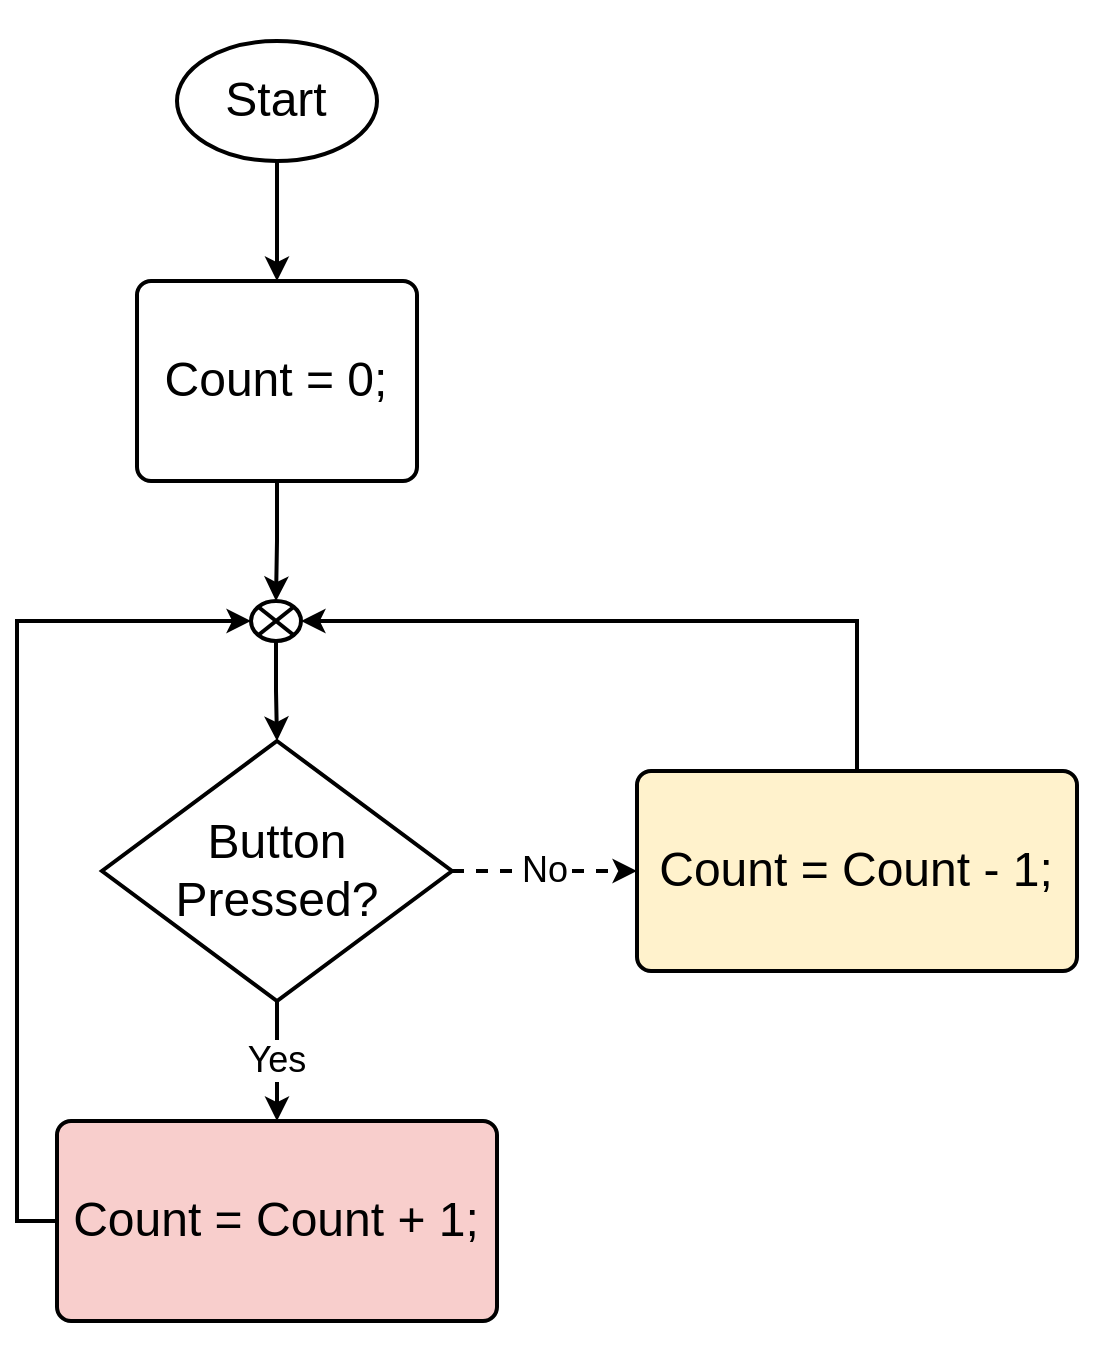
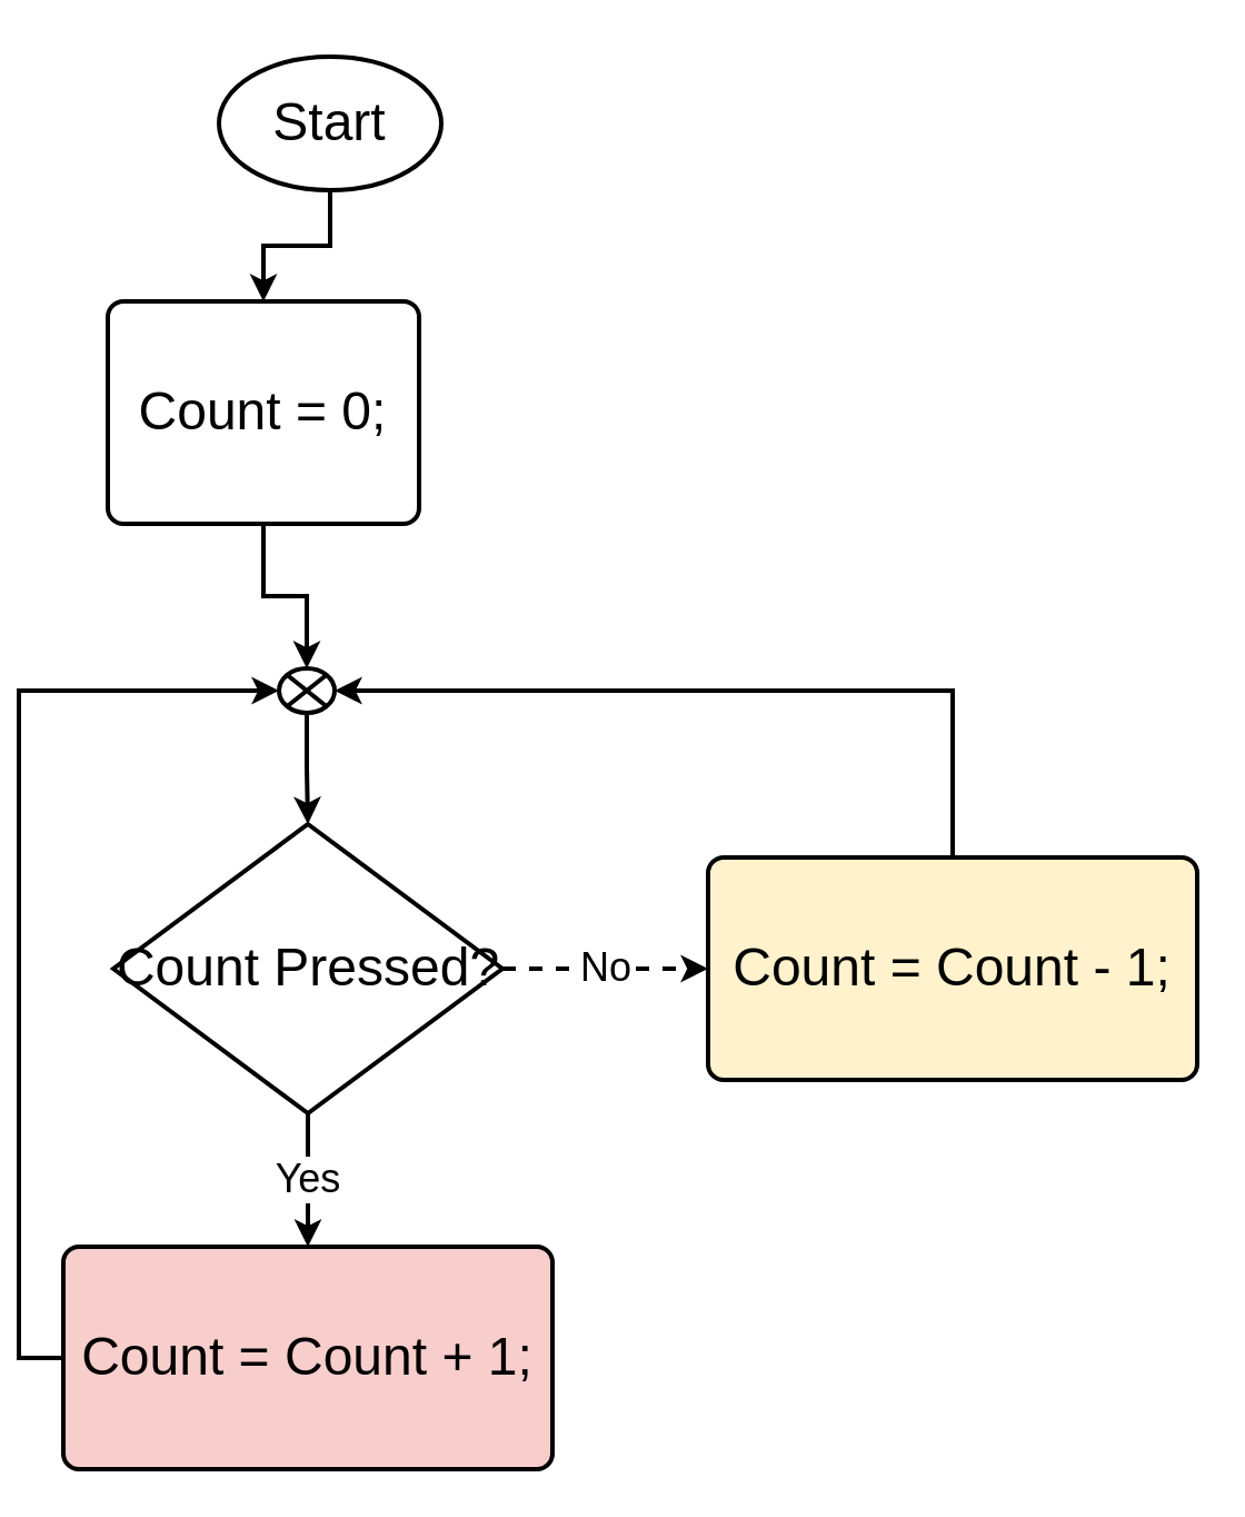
  <mxCell id="0" />
  <mxCell id="1" parent="0" />
  <mxCell id="2" style="edgeStyle=orthogonalEdgeStyle;rounded=0;orthogonalLoop=1;jettySize=auto;html=1;exitX=0.5;exitY=1;exitDx=0;exitDy=0;exitPerimeter=0;entryX=0.5;entryY=0;entryDx=0;entryDy=0;strokeWidth=2;" edge="1" parent="1" source="3" target="5"><mxGeometry relative="1" as="geometry" /></mxCell>
- <mxCell id="3" value="&lt;font style=&quot;font-size: 24px&quot;&gt;Start&lt;/font&gt;" style="strokeWidth=2;html=1;shape=mxgraph.flowchart.start_1;whiteSpace=wrap;" vertex="1" parent="1"><mxGeometry x="80" y="20" width="100" height="60" as="geometry" /></mxCell>
+ <mxCell id="3" value="&lt;font style=&quot;font-size: 24px&quot;&gt;Start&lt;/font&gt;" style="strokeWidth=2;html=1;shape=mxgraph.flowchart.start_1;whiteSpace=wrap;" vertex="1" parent="1"><mxGeometry x="90" y="25" width="100" height="60" as="geometry" /></mxCell>
  <mxCell id="4" style="edgeStyle=orthogonalEdgeStyle;rounded=0;orthogonalLoop=1;jettySize=auto;html=1;exitX=0.5;exitY=1;exitDx=0;exitDy=0;entryX=0.5;entryY=0;entryDx=0;entryDy=0;entryPerimeter=0;strokeWidth=2;" edge="1" parent="1" source="5" target="14"><mxGeometry relative="1" as="geometry" /></mxCell>
- <mxCell id="5" value="&lt;font style=&quot;font-size: 24px&quot;&gt;Count = 0;&lt;/font&gt;" style="rounded=1;whiteSpace=wrap;html=1;absoluteArcSize=1;arcSize=14;strokeWidth=2;" vertex="1" parent="1"><mxGeometry x="60" y="140" width="140" height="100" as="geometry" /></mxCell>
+ <mxCell id="5" value="&lt;font style=&quot;font-size: 24px&quot;&gt;Count = 0;&lt;/font&gt;" style="rounded=1;whiteSpace=wrap;html=1;absoluteArcSize=1;arcSize=14;strokeWidth=2;" vertex="1" parent="1"><mxGeometry x="40" y="135" width="140" height="100" as="geometry" /></mxCell>
  <mxCell id="6" value="&lt;font style=&quot;font-size: 18px&quot;&gt;No&lt;/font&gt;" style="edgeStyle=orthogonalEdgeStyle;rounded=0;orthogonalLoop=1;jettySize=auto;html=1;exitX=1;exitY=0.5;exitDx=0;exitDy=0;exitPerimeter=0;entryX=0;entryY=0.5;entryDx=0;entryDy=0;strokeWidth=2;dashed=1;" edge="1" parent="1" source="8" target="12"><mxGeometry relative="1" as="geometry" /></mxCell>
  <mxCell id="7" value="&lt;font style=&quot;font-size: 18px&quot;&gt;Yes&lt;/font&gt;" style="edgeStyle=orthogonalEdgeStyle;rounded=0;orthogonalLoop=1;jettySize=auto;html=1;exitX=0.5;exitY=1;exitDx=0;exitDy=0;exitPerimeter=0;entryX=0.5;entryY=0;entryDx=0;entryDy=0;strokeWidth=2;" edge="1" parent="1" source="8" target="10"><mxGeometry relative="1" as="geometry" /></mxCell>
- <mxCell id="8" value="&lt;font style=&quot;font-size: 24px&quot;&gt;Button Pressed?&lt;/font&gt;" style="strokeWidth=2;html=1;shape=mxgraph.flowchart.decision;whiteSpace=wrap;" vertex="1" parent="1"><mxGeometry x="42.5" y="370" width="175" height="130" as="geometry" /></mxCell>
+ <mxCell id="8" value="&lt;font style=&quot;font-size: 24px&quot;&gt;Count Pressed?&lt;/font&gt;" style="strokeWidth=2;html=1;shape=mxgraph.flowchart.decision;whiteSpace=wrap;" vertex="1" parent="1"><mxGeometry x="42.5" y="370" width="175" height="130" as="geometry" /></mxCell>
  <mxCell id="9" style="edgeStyle=orthogonalEdgeStyle;rounded=0;orthogonalLoop=1;jettySize=auto;html=1;exitX=0;exitY=0.5;exitDx=0;exitDy=0;entryX=0;entryY=0.5;entryDx=0;entryDy=0;entryPerimeter=0;strokeWidth=2;" edge="1" parent="1" source="10" target="14"><mxGeometry relative="1" as="geometry" /></mxCell>
  <mxCell id="10" value="&lt;font style=&quot;font-size: 24px&quot;&gt;Count = Count + 1;&lt;/font&gt;" style="rounded=1;whiteSpace=wrap;html=1;absoluteArcSize=1;arcSize=14;strokeWidth=2;fillColor=#f8cecc;" vertex="1" parent="1"><mxGeometry x="20" y="560" width="220" height="100" as="geometry" /></mxCell>
  <mxCell id="11" style="edgeStyle=orthogonalEdgeStyle;rounded=0;orthogonalLoop=1;jettySize=auto;html=1;exitX=0.5;exitY=0;exitDx=0;exitDy=0;entryX=1;entryY=0.5;entryDx=0;entryDy=0;entryPerimeter=0;strokeWidth=2;" edge="1" parent="1" source="12" target="14"><mxGeometry relative="1" as="geometry" /></mxCell>
  <mxCell id="12" value="&lt;font style=&quot;font-size: 24px&quot;&gt;Count = Count - 1;&lt;/font&gt;" style="rounded=1;whiteSpace=wrap;html=1;absoluteArcSize=1;arcSize=14;strokeWidth=2;fillColor=#fff2cc;" vertex="1" parent="1"><mxGeometry x="310" y="385" width="220" height="100" as="geometry" /></mxCell>
  <mxCell id="13" style="edgeStyle=orthogonalEdgeStyle;rounded=0;orthogonalLoop=1;jettySize=auto;html=1;strokeWidth=2;entryX=0.5;entryY=0;entryDx=0;entryDy=0;entryPerimeter=0;" edge="1" parent="1" source="14" target="8"><mxGeometry relative="1" as="geometry"><mxPoint x="130.5" y="360" as="targetPoint" /></mxGeometry></mxCell>
  <mxCell id="14" value="" style="verticalLabelPosition=bottom;verticalAlign=top;html=1;strokeWidth=2;shape=mxgraph.flowchart.or;" vertex="1" parent="1"><mxGeometry x="117" y="300" width="25" height="20" as="geometry" /></mxCell>
